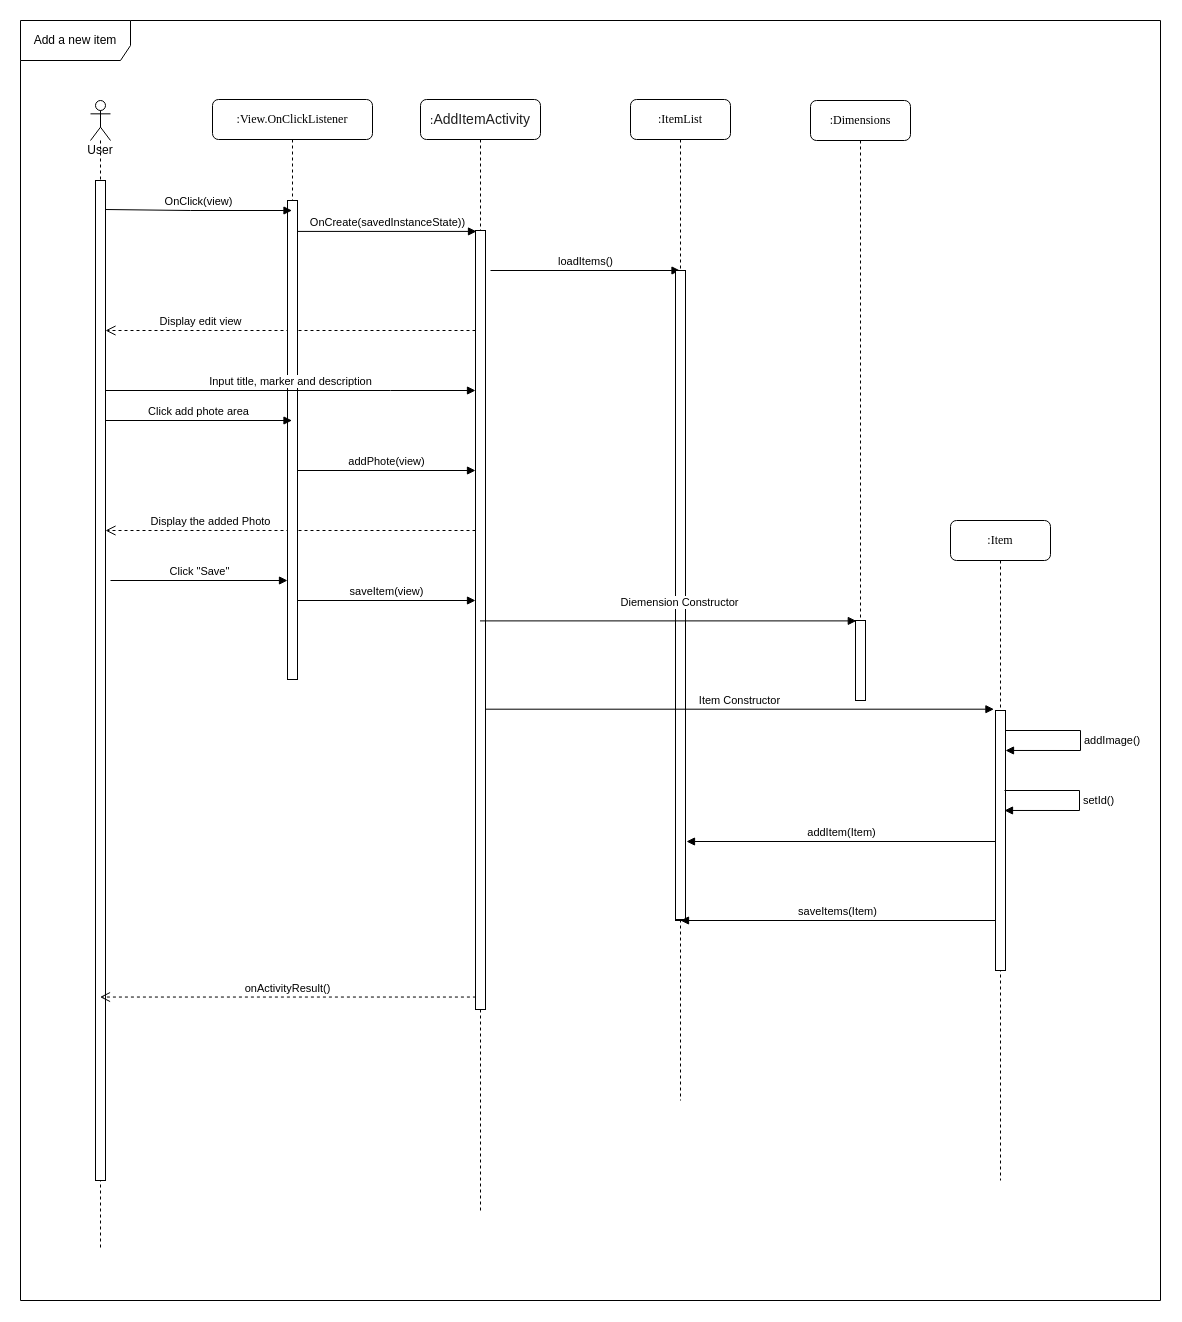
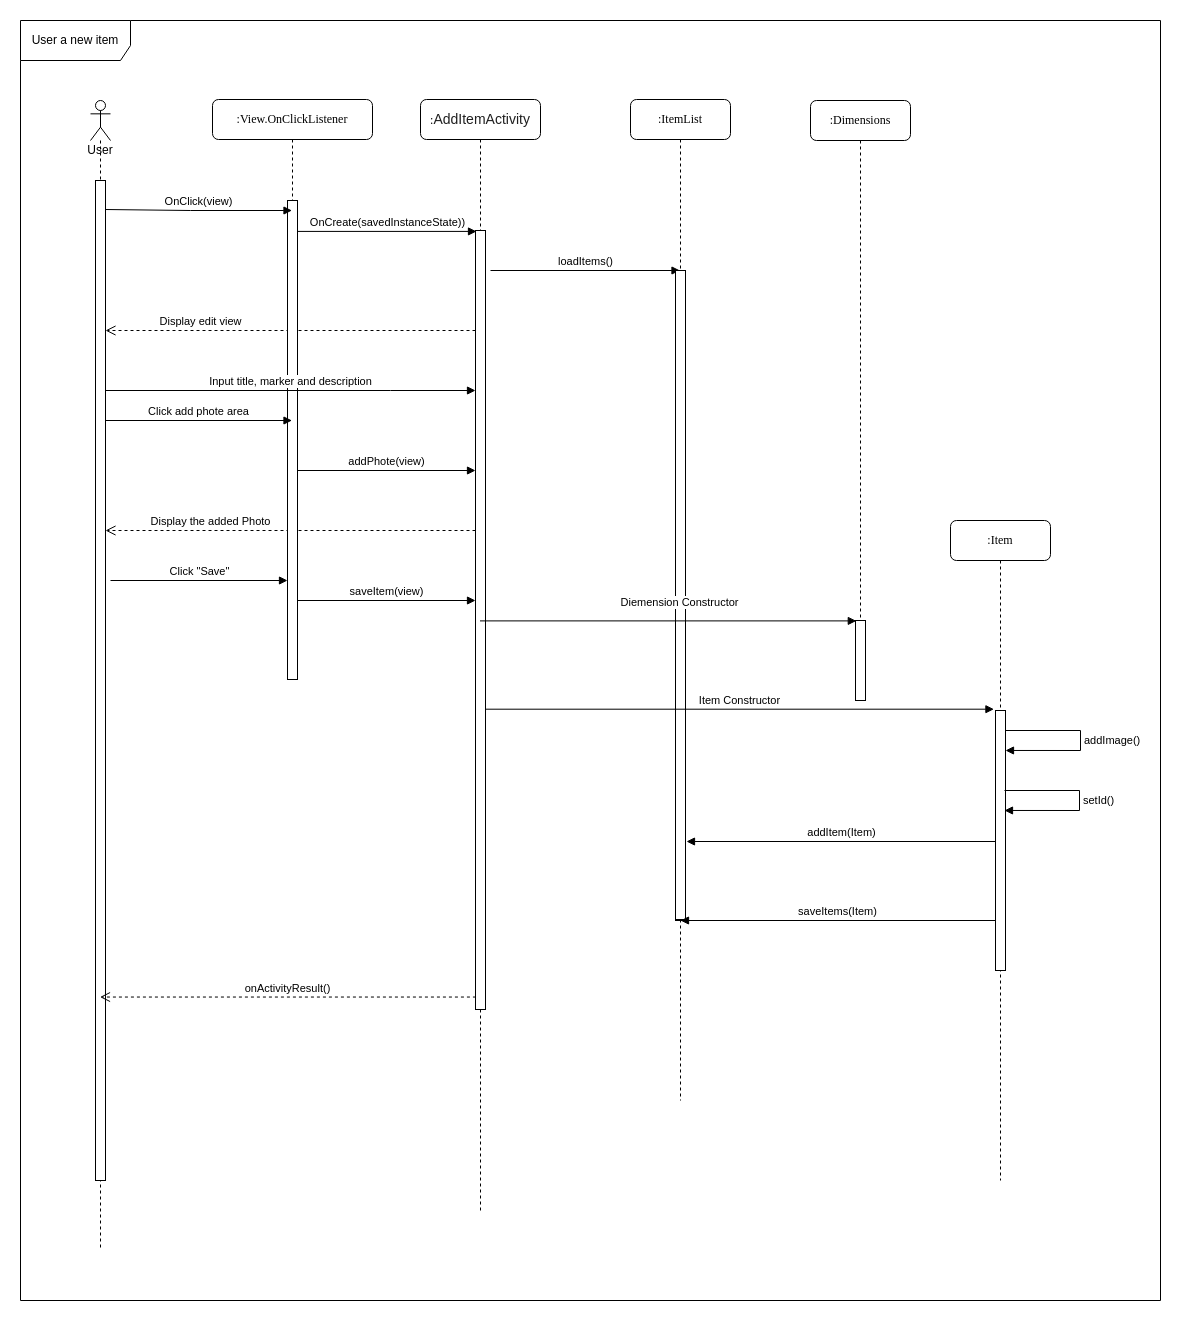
  <mxCell id="0" />
  <mxCell id="1" parent="0" />
  <mxCell id="2" value=":&lt;span style=&quot;background-color: rgb(255, 255, 255); color: rgb(31, 31, 31); font-family: OpenSans, Arial, sans-serif; font-size: 14px; text-align: start;&quot;&gt;AddItemActivity&lt;/span&gt;" style="shape=umlLifeline;perimeter=lifelinePerimeter;whiteSpace=wrap;html=1;container=1;collapsible=0;recursiveResize=0;outlineConnect=0;rounded=1;shadow=0;comic=0;labelBackgroundColor=none;strokeWidth=1;fontFamily=Verdana;fontSize=12;align=center;" parent="1" vertex="1"><mxGeometry x="420" y="99" width="120" height="1111" as="geometry" /></mxCell>
  <mxCell id="3" value="" style="html=1;points=[];perimeter=orthogonalPerimeter;" vertex="1" parent="2"><mxGeometry x="55" y="131" width="10" height="779" as="geometry" /></mxCell>
  <mxCell id="4" value="Display edit view" style="html=1;verticalAlign=bottom;endArrow=open;dashed=1;endSize=8;rounded=0;labelBackgroundColor=#FFFFFF;fontColor=#000000;" edge="1" parent="2" target="20"><mxGeometry x="0.486" relative="1" as="geometry"><mxPoint x="55" y="231" as="sourcePoint" /><mxPoint x="-25" y="231" as="targetPoint" /><mxPoint as="offset" /></mxGeometry></mxCell>
  <mxCell id="5" value="Display the added Photo" style="html=1;verticalAlign=bottom;endArrow=open;dashed=1;endSize=8;rounded=0;labelBackgroundColor=#FFFFFF;fontColor=#000000;" edge="1" parent="2" target="20"><mxGeometry x="0.432" relative="1" as="geometry"><mxPoint x="55" y="431" as="sourcePoint" /><mxPoint x="-25" y="431" as="targetPoint" /><mxPoint as="offset" /></mxGeometry></mxCell>
  <mxCell id="6" value="loadItems()" style="html=1;verticalAlign=bottom;endArrow=block;rounded=0;labelBackgroundColor=#FFFFFF;fontColor=#000000;" edge="1" parent="2" target="7"><mxGeometry width="80" relative="1" as="geometry"><mxPoint x="70" y="171" as="sourcePoint" /><mxPoint x="150" y="171" as="targetPoint" /></mxGeometry></mxCell>
  <mxCell id="7" value=":ItemList" style="shape=umlLifeline;perimeter=lifelinePerimeter;whiteSpace=wrap;html=1;container=1;collapsible=0;recursiveResize=0;outlineConnect=0;rounded=1;shadow=0;comic=0;labelBackgroundColor=none;strokeWidth=1;fontFamily=Verdana;fontSize=12;align=center;" parent="1" vertex="1"><mxGeometry x="630" y="99" width="100" height="1001" as="geometry" /></mxCell>
  <mxCell id="8" value="" style="html=1;points=[];perimeter=orthogonalPerimeter;fontColor=#000000;" vertex="1" parent="7"><mxGeometry x="45" y="741" width="10" height="80" as="geometry" /></mxCell>
  <mxCell id="9" value="" style="html=1;points=[];perimeter=orthogonalPerimeter;fontColor=#000000;" vertex="1" parent="7"><mxGeometry x="45" y="171" width="10" height="649" as="geometry" /></mxCell>
  <mxCell id="10" value=":Dimensions" style="shape=umlLifeline;perimeter=lifelinePerimeter;whiteSpace=wrap;html=1;container=1;collapsible=0;recursiveResize=0;outlineConnect=0;rounded=1;shadow=0;comic=0;labelBackgroundColor=none;strokeWidth=1;fontFamily=Verdana;fontSize=12;align=center;" parent="1" vertex="1"><mxGeometry x="810" y="100" width="100" height="580" as="geometry" /></mxCell>
  <mxCell id="11" value="" style="html=1;points=[];perimeter=orthogonalPerimeter;fontColor=#000000;" vertex="1" parent="10"><mxGeometry x="45" y="520" width="10" height="80" as="geometry" /></mxCell>
  <mxCell id="12" value=":Item" style="shape=umlLifeline;perimeter=lifelinePerimeter;whiteSpace=wrap;html=1;container=1;collapsible=0;recursiveResize=0;outlineConnect=0;rounded=1;shadow=0;comic=0;labelBackgroundColor=none;strokeWidth=1;fontFamily=Verdana;fontSize=12;align=center;" parent="1" vertex="1"><mxGeometry x="950" y="520" width="100" height="660" as="geometry" /></mxCell>
  <mxCell id="13" value="" style="html=1;points=[];perimeter=orthogonalPerimeter;fontColor=#000000;" vertex="1" parent="12"><mxGeometry x="45" y="190" width="10" height="260" as="geometry" /></mxCell>
  <mxCell id="14" value="addImage()" style="edgeStyle=orthogonalEdgeStyle;html=1;align=left;spacingLeft=2;endArrow=block;rounded=0;entryX=1;entryY=0;labelBackgroundColor=#FFFFFF;fontColor=#000000;" edge="1" parent="12"><mxGeometry relative="1" as="geometry"><mxPoint x="55" y="209.999" as="sourcePoint" /><Array as="points"><mxPoint x="130" y="209.97" /><mxPoint x="130" y="229.97" /></Array><mxPoint x="55" y="229.97" as="targetPoint" /></mxGeometry></mxCell>
  <mxCell id="15" value=":View.OnClickListener" style="shape=umlLifeline;perimeter=lifelinePerimeter;whiteSpace=wrap;html=1;container=1;collapsible=0;recursiveResize=0;outlineConnect=0;rounded=1;shadow=0;comic=0;labelBackgroundColor=none;strokeWidth=1;fontFamily=Verdana;fontSize=12;align=center;" parent="1" vertex="1"><mxGeometry x="212" y="99" width="160" height="580" as="geometry" /></mxCell>
  <mxCell id="16" value="" style="html=1;points=[];perimeter=orthogonalPerimeter;" vertex="1" parent="15"><mxGeometry x="75" y="101" width="10" height="479" as="geometry" /></mxCell>
  <mxCell id="17" value="addPhote(view)" style="html=1;verticalAlign=bottom;endArrow=block;rounded=0;labelBackgroundColor=#FFFFFF;fontColor=#000000;" edge="1" parent="15" target="3"><mxGeometry width="80" relative="1" as="geometry"><mxPoint x="85" y="371" as="sourcePoint" /><mxPoint x="165" y="371" as="targetPoint" /></mxGeometry></mxCell>
  <mxCell id="18" value="saveItem(view)" style="html=1;verticalAlign=bottom;endArrow=block;rounded=0;labelBackgroundColor=#FFFFFF;fontColor=#000000;" edge="1" parent="15" target="3"><mxGeometry width="80" relative="1" as="geometry"><mxPoint x="85" y="501" as="sourcePoint" /><mxPoint x="165" y="501" as="targetPoint" /></mxGeometry></mxCell>
  <mxCell id="19" value="User" style="shape=umlLifeline;participant=umlActor;perimeter=lifelinePerimeter;whiteSpace=wrap;html=1;container=1;collapsible=0;recursiveResize=0;verticalAlign=top;spacingTop=36;outlineConnect=0;" vertex="1" parent="1"><mxGeometry x="90" y="100" width="20" height="1150" as="geometry" /></mxCell>
  <mxCell id="20" value="" style="html=1;points=[];perimeter=orthogonalPerimeter;" vertex="1" parent="19"><mxGeometry x="5" y="80" width="10" height="1000" as="geometry" /></mxCell>
  <mxCell id="21" value="OnClick(view)" style="html=1;verticalAlign=bottom;endArrow=block;rounded=0;exitX=0.95;exitY=0.029;exitDx=0;exitDy=0;exitPerimeter=0;" edge="1" parent="1" source="20" target="15"><mxGeometry width="80" relative="1" as="geometry"><mxPoint x="113" y="200" as="sourcePoint" /><mxPoint x="260" y="200" as="targetPoint" /><Array as="points"><mxPoint x="190" y="210" /></Array></mxGeometry></mxCell>
  <mxCell id="22" value="OnCreate(savedInstanceState))" style="html=1;verticalAlign=bottom;endArrow=block;rounded=0;entryX=0.1;entryY=0.033;entryDx=0;entryDy=0;entryPerimeter=0;" edge="1" parent="1"><mxGeometry width="80" relative="1" as="geometry"><mxPoint x="297" y="230.91" as="sourcePoint" /><mxPoint x="476" y="230.91" as="targetPoint" /></mxGeometry></mxCell>
  <mxCell id="23" value="Input title, marker and description" style="html=1;verticalAlign=bottom;endArrow=block;rounded=0;labelBackgroundColor=#FFFFFF;fontColor=#000000;" edge="1" parent="1" source="20" target="3"><mxGeometry width="80" relative="1" as="geometry"><mxPoint x="110" y="395" as="sourcePoint" /><mxPoint x="250" y="390" as="targetPoint" /><Array as="points"><mxPoint x="390" y="390" /></Array></mxGeometry></mxCell>
  <mxCell id="24" value="Click add phote area" style="html=1;verticalAlign=bottom;endArrow=block;rounded=0;labelBackgroundColor=#FFFFFF;fontColor=#000000;" edge="1" parent="1" source="20" target="15"><mxGeometry width="80" relative="1" as="geometry"><mxPoint x="110" y="450" as="sourcePoint" /><mxPoint x="190" y="450" as="targetPoint" /><Array as="points"><mxPoint x="290" y="420" /></Array></mxGeometry></mxCell>
  <mxCell id="25" value="Click &quot;Save&quot;" style="html=1;verticalAlign=bottom;endArrow=block;rounded=0;labelBackgroundColor=#FFFFFF;fontColor=#000000;" edge="1" parent="1" target="16"><mxGeometry width="80" relative="1" as="geometry"><mxPoint x="110" y="580" as="sourcePoint" /><mxPoint x="190" y="580" as="targetPoint" /></mxGeometry></mxCell>
  <mxCell id="26" value="Diemension Constructor" style="html=1;verticalAlign=bottom;endArrow=block;rounded=0;labelBackgroundColor=#FFFFFF;fontColor=#000000;entryX=0.08;entryY=0.005;entryDx=0;entryDy=0;entryPerimeter=0;" edge="1" parent="1" source="2" target="11"><mxGeometry x="0.057" y="9" width="80" relative="1" as="geometry"><mxPoint x="490" y="620" as="sourcePoint" /><mxPoint x="650" y="490" as="targetPoint" /><Array as="points" /><mxPoint as="offset" /></mxGeometry></mxCell>
  <mxCell id="27" value="Item Constructor" style="html=1;verticalAlign=bottom;endArrow=block;rounded=0;labelBackgroundColor=#FFFFFF;fontColor=#000000;entryX=-0.157;entryY=-0.005;entryDx=0;entryDy=0;entryPerimeter=0;" edge="1" parent="1" source="3" target="13"><mxGeometry width="80" relative="1" as="geometry"><mxPoint x="490" y="649" as="sourcePoint" /><mxPoint x="740" y="510" as="targetPoint" /></mxGeometry></mxCell>
  <mxCell id="28" value="addItem(Item)" style="html=1;verticalAlign=bottom;endArrow=block;rounded=0;labelBackgroundColor=#FFFFFF;fontColor=#000000;" edge="1" parent="1"><mxGeometry relative="1" as="geometry"><mxPoint x="995.5" y="841" as="sourcePoint" /><mxPoint x="686" y="841" as="targetPoint" /><Array as="points"><mxPoint x="686" y="841" /></Array></mxGeometry></mxCell>
  <mxCell id="29" value="saveItems(Item)" style="html=1;verticalAlign=bottom;endArrow=block;rounded=0;labelBackgroundColor=#FFFFFF;fontColor=#000000;" edge="1" parent="1" source="13"><mxGeometry relative="1" as="geometry"><mxPoint x="494" y="811.309" as="sourcePoint" /><mxPoint x="680" y="920" as="targetPoint" /></mxGeometry></mxCell>
  <mxCell id="30" value="setId()" style="edgeStyle=orthogonalEdgeStyle;html=1;align=left;spacingLeft=2;endArrow=block;rounded=0;entryX=1;entryY=0;labelBackgroundColor=#FFFFFF;fontColor=#000000;" edge="1" parent="1"><mxGeometry relative="1" as="geometry"><mxPoint x="1004" y="789.999" as="sourcePoint" /><Array as="points"><mxPoint x="1079" y="789.97" /><mxPoint x="1079" y="809.97" /></Array><mxPoint x="1004" y="809.97" as="targetPoint" /></mxGeometry></mxCell>
  <mxCell id="31" value="onActivityResult()" style="html=1;verticalAlign=bottom;endArrow=open;dashed=1;endSize=8;rounded=0;labelBackgroundColor=#FFFFFF;fontColor=#000000;exitX=0.043;exitY=0.984;exitDx=0;exitDy=0;exitPerimeter=0;" edge="1" parent="1" source="3" target="19"><mxGeometry relative="1" as="geometry"><mxPoint x="730" y="820" as="sourcePoint" /><mxPoint x="650" y="820" as="targetPoint" /></mxGeometry></mxCell>
- <mxCell id="32" value="Add a new item" style="shape=umlFrame;whiteSpace=wrap;html=1;fontColor=#000000;width=110;height=40;" vertex="1" parent="1"><mxGeometry x="20" y="20" width="1140" height="1280" as="geometry" /></mxCell>
+ <mxCell id="32" value="User a new item" style="shape=umlFrame;whiteSpace=wrap;html=1;fontColor=#000000;width=110;height=40;" vertex="1" parent="1"><mxGeometry x="20" y="20" width="1140" height="1280" as="geometry" /></mxCell>
